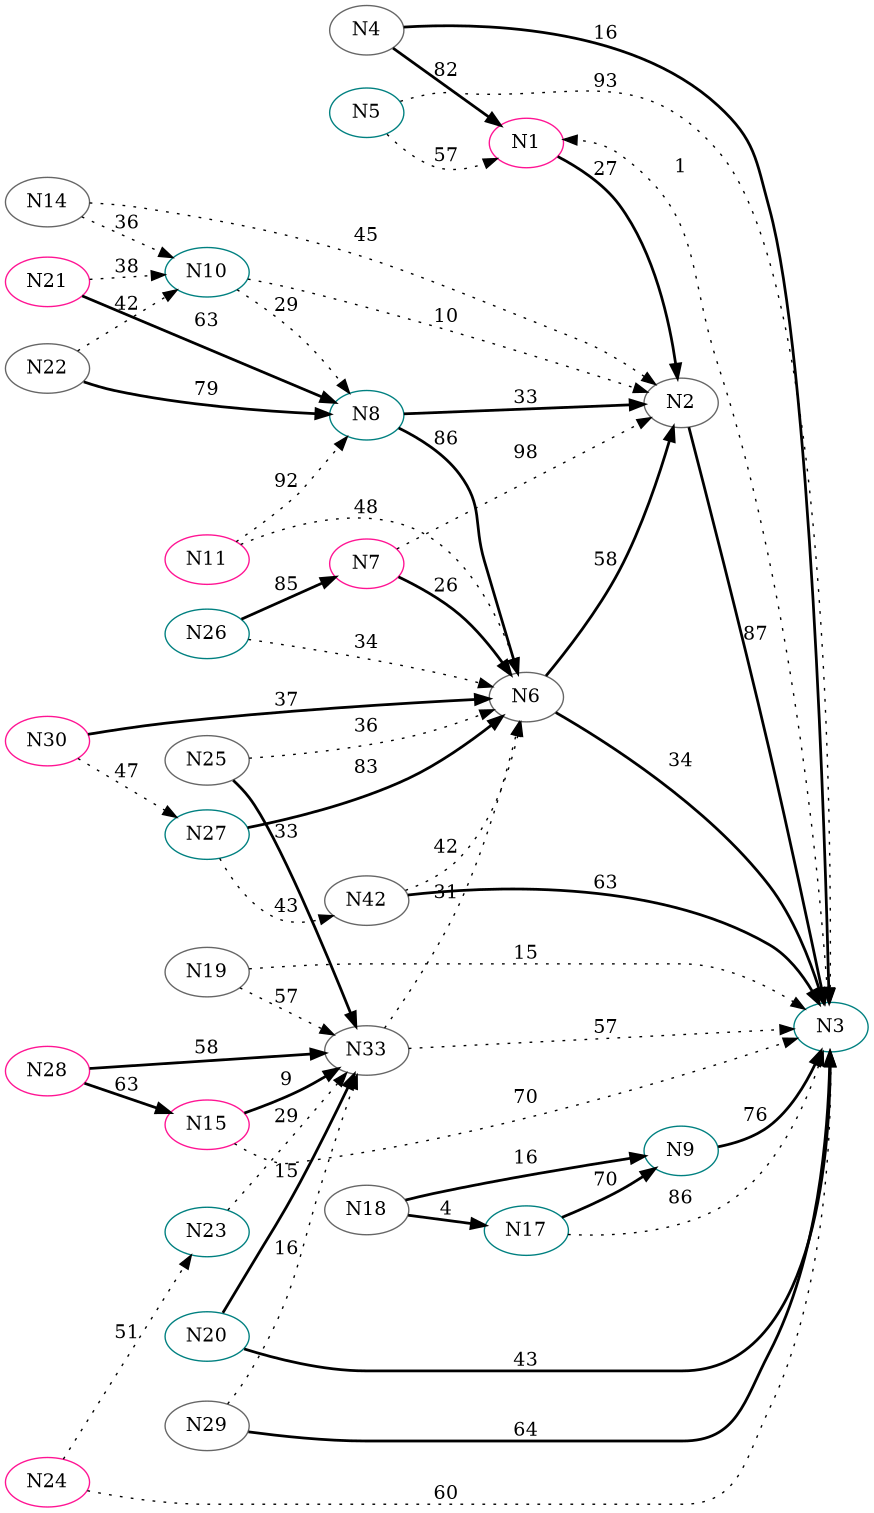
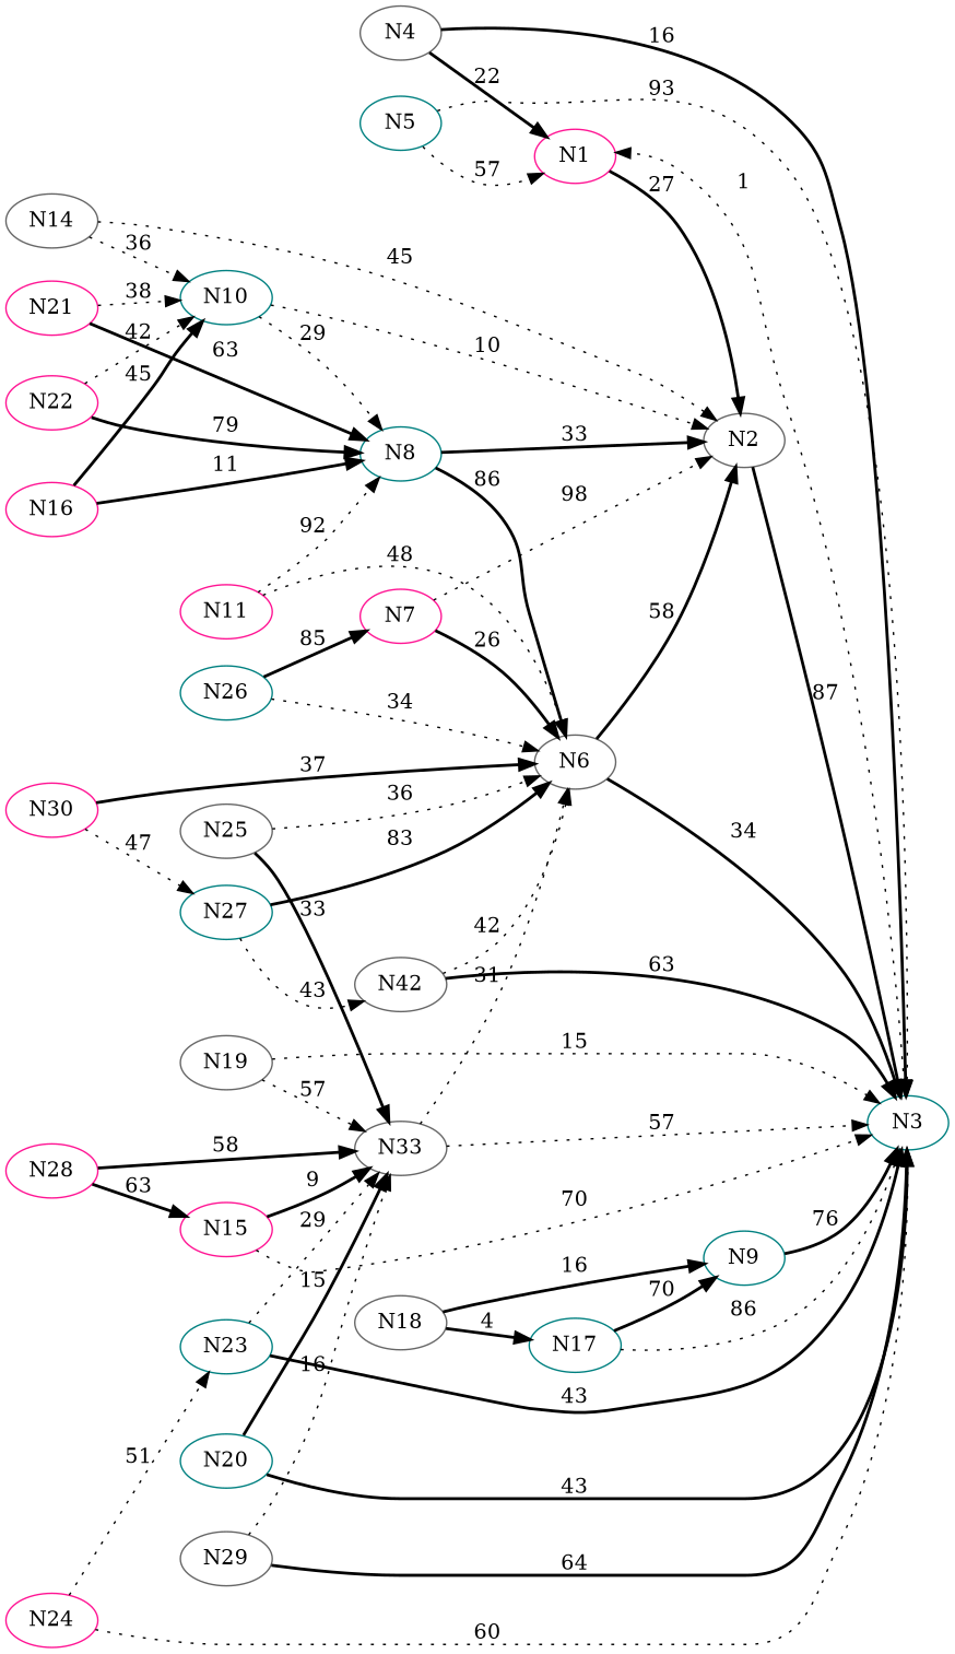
  digraph {
    rankdir=LR
    node [color=deeppink]
    edge [style=bold]
    n1 [label=N1]
    n2 [color=gray40 label=N2]
    n3 [color=teal label=N3]
    n4 [color=gray40 label=N4]
    n5 [color=teal label=N5]
    n6 [color=gray40 label=N6]
    n7 [label=N7]
    n8 [color=teal label=N8]
    n9 [color=teal label=N9]
    n10 [color=teal label=N10]
    n11 [label=N11]
    n12 [color=gray40 label=N42]
    n13 [color=gray40 label=N33]
    n14 [color=gray40 label=N14]
    n15 [label=N15]
+   n16 [label=N16]
    n17 [color=teal label=N17]
    n18 [color=gray40 label=N18]
    n19 [color=gray40 label=N19]
    n20 [color=teal label=N20]
    n21 [label=N21]
-   n22 [color=gray40 label=N22]
+   n22 [label=N22]
    n23 [color=teal label=N23]
    n24 [label=N24]
    n25 [color=gray40 label=N25]
    n26 [color=teal label=N26]
    n27 [color=teal label=N27]
    n28 [label=N28]
    n29 [color=gray40 label=N29]
    n30 [label=N30]
    n1 -> n2 [label=27]
    n2 -> n3 [label=87]
    n3 -> n1 [label=1 style=dotted]
-   n4 -> n1 [label=82]
+   n4 -> n1 [label=22]
    n4 -> n3 [label=16]
    n5 -> n1 [label=57 style=dotted]
    n5 -> n3 [label=93 style=dotted]
    n6 -> n2 [label=58]
    n6 -> n3 [label=34]
    n7 -> n2 [label=98 style=dotted]
    n7 -> n6 [label=26]
    n8 -> n2 [label=33]
    n8 -> n6 [label=86]
    n9 -> n3 [label=76]
    n10 -> n2 [label=10 style=dotted]
    n10 -> n8 [label=29 style=dotted]
    n11 -> n6 [label=48 style=dotted]
    n11 -> n8 [label=92 style=dotted]
    n12 -> n3 [label=63]
    n12 -> n6 [label=42 style=dotted]
    n13 -> n3 [label=57 style=dotted]
    n13 -> n6 [label=31 style=dotted]
    n14 -> n2 [label=45 style=dotted]
    n14 -> n10 [label=36 style=dotted]
    n15 -> n3 [label=70 style=dotted]
    n15 -> n13 [label=9]
+   n16 -> n8 [label=11]
+   n16 -> n10 [label=45]
    n17 -> n3 [label=86 style=dotted]
    n17 -> n9 [label=70]
    n18 -> n9 [label=16]
    n18 -> n17 [label=4]
    n19 -> n3 [label=15 style=dotted]
    n19 -> n13 [label=57 style=dotted]
    n20 -> n3 [label=43]
    n20 -> n13 [label=15]
    n21 -> n8 [label=63]
    n21 -> n10 [label=38 style=dotted]
    n22 -> n8 [label=79]
    n22 -> n10 [label=42 style=dotted]
+   n23 -> n3 [label=43]
    n23 -> n13 [label=29 style=dotted]
    n24 -> n3 [label=60 style=dotted]
    n24 -> n23 [label=51 style=dotted]
    n25 -> n6 [label=36 style=dotted]
    n25 -> n13 [label=33]
    n26 -> n6 [label=34 style=dotted]
    n26 -> n7 [label=85]
    n27 -> n6 [label=83]
    n27 -> n12 [label=43 style=dotted]
    n28 -> n13 [label=58]
    n28 -> n15 [label=63]
    n29 -> n3 [label=64]
    n29 -> n13 [label=16 style=dotted]
    n30 -> n6 [label=37]
    n30 -> n27 [label=47 style=dotted]
  }
